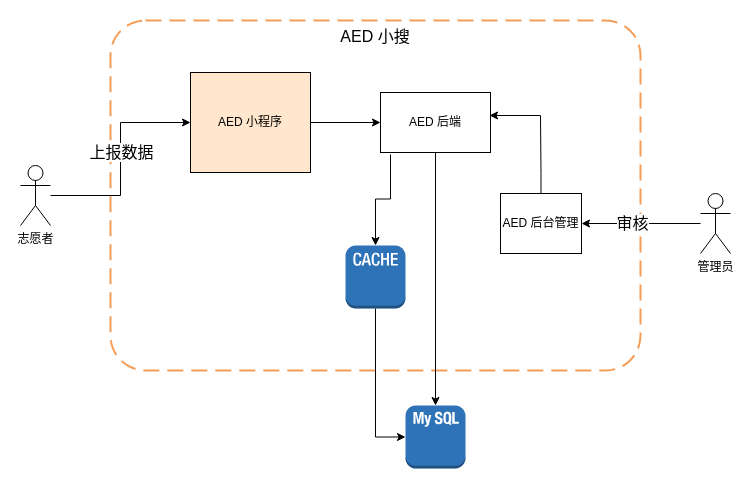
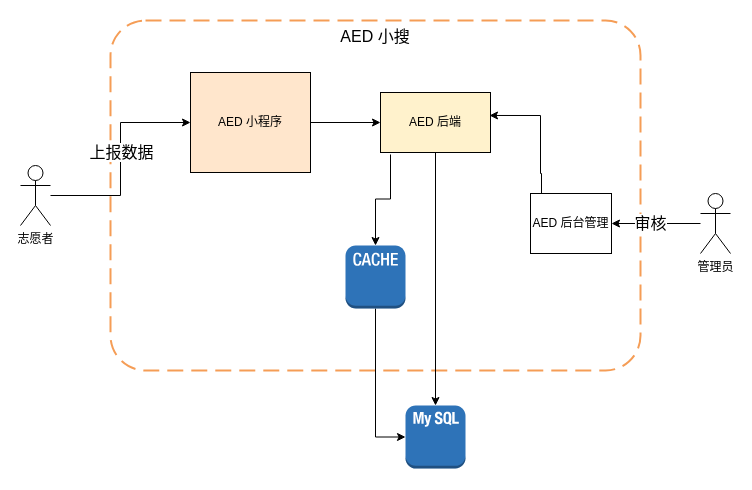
  <mxCell id="0" />
  <mxCell id="1" parent="0" />
  <mxCell id="2" value="AED 小搜" style="rounded=1;arcSize=10;dashed=1;strokeColor=#F59D56;fillColor=none;gradientColor=none;dashPattern=8 4;strokeWidth=2;verticalAlign=top;fontSize=16;" vertex="1" parent="1"><mxGeometry x="110" y="20" width="530" height="350" as="geometry" /></mxCell>
  <mxCell id="3" style="edgeStyle=orthogonalEdgeStyle;rounded=0;orthogonalLoop=1;jettySize=auto;html=1;entryX=0;entryY=0.5;entryDx=0;entryDy=0;fontSize=16;" edge="1" parent="1" source="4" target="18"><mxGeometry relative="1" as="geometry" /></mxCell>
  <mxCell id="4" value="AED 小程序" style="rounded=0;whiteSpace=wrap;html=1;fillColor=#ffe6cc;" vertex="1" parent="1"><mxGeometry x="190" y="72" width="120" height="100" as="geometry" /></mxCell>
  <mxCell id="5" style="edgeStyle=orthogonalEdgeStyle;rounded=0;orthogonalLoop=1;jettySize=auto;html=1;entryX=0.991;entryY=0.383;entryDx=0;entryDy=0;entryPerimeter=0;fontSize=16;" edge="1" parent="1" source="6" target="18"><mxGeometry relative="1" as="geometry"><Array as="points"><mxPoint x="541" y="173" /><mxPoint x="540" y="115" /></Array></mxGeometry></mxCell>
- <mxCell id="6" value="AED 后台管理" style="rounded=0;whiteSpace=wrap;html=1;" vertex="1" parent="1"><mxGeometry x="500" y="193" width="81" height="60" as="geometry" /></mxCell>
+ <mxCell id="6" value="AED 后台管理" style="rounded=0;whiteSpace=wrap;html=1;" vertex="1" parent="1"><mxGeometry x="530" y="193" width="81" height="60" as="geometry" /></mxCell>
  <mxCell id="7" style="edgeStyle=orthogonalEdgeStyle;rounded=0;orthogonalLoop=1;jettySize=auto;html=1;fontSize=16;" edge="1" parent="1" source="9" target="4"><mxGeometry relative="1" as="geometry" /></mxCell>
  <mxCell id="8" value="上报数据" style="edgeLabel;html=1;align=center;verticalAlign=middle;resizable=0;points=[];fontSize=16;" vertex="1" connectable="0" parent="7"><mxGeometry x="0.07" relative="1" as="geometry"><mxPoint as="offset" /></mxGeometry></mxCell>
  <mxCell id="9" value="志愿者" style="shape=umlActor;verticalLabelPosition=bottom;verticalAlign=top;html=1;outlineConnect=0;" vertex="1" parent="1"><mxGeometry x="20" y="165" width="30" height="60" as="geometry" /></mxCell>
  <mxCell id="10" value="" style="outlineConnect=0;dashed=0;verticalLabelPosition=bottom;verticalAlign=top;align=center;html=1;shape=mxgraph.aws3.mysql_db_instance_2;fillColor=#2E73B8;gradientColor=none;fontSize=16;" vertex="1" parent="1"><mxGeometry x="405" y="405" width="60" height="63" as="geometry" /></mxCell>
  <mxCell id="11" style="edgeStyle=orthogonalEdgeStyle;rounded=0;orthogonalLoop=1;jettySize=auto;html=1;fontSize=16;exitX=0.5;exitY=1;exitDx=0;exitDy=0;exitPerimeter=0;entryX=0;entryY=0.5;entryDx=0;entryDy=0;entryPerimeter=0;" edge="1" parent="1" source="12" target="10"><mxGeometry relative="1" as="geometry" /></mxCell>
  <mxCell id="12" value="" style="outlineConnect=0;dashed=0;verticalLabelPosition=bottom;verticalAlign=top;align=center;html=1;shape=mxgraph.aws3.cache_node;fillColor=#2E73B8;gradientColor=none;fontSize=16;" vertex="1" parent="1"><mxGeometry x="345" y="245" width="60" height="63" as="geometry" /></mxCell>
  <mxCell id="13" style="edgeStyle=orthogonalEdgeStyle;rounded=0;orthogonalLoop=1;jettySize=auto;html=1;entryX=1;entryY=0.5;entryDx=0;entryDy=0;fontSize=16;" edge="1" parent="1" source="15" target="6"><mxGeometry relative="1" as="geometry" /></mxCell>
  <mxCell id="14" value="审核" style="edgeLabel;html=1;align=center;verticalAlign=middle;resizable=0;points=[];fontSize=16;" vertex="1" connectable="0" parent="13"><mxGeometry x="0.157" y="-1" relative="1" as="geometry"><mxPoint as="offset" /></mxGeometry></mxCell>
  <mxCell id="15" value="管理员" style="shape=umlActor;verticalLabelPosition=bottom;verticalAlign=top;html=1;outlineConnect=0;" vertex="1" parent="1"><mxGeometry x="700" y="193" width="30" height="60" as="geometry" /></mxCell>
  <mxCell id="16" style="edgeStyle=orthogonalEdgeStyle;rounded=0;orthogonalLoop=1;jettySize=auto;html=1;exitX=0.091;exitY=1.033;exitDx=0;exitDy=0;fontSize=16;exitPerimeter=0;" edge="1" parent="1" source="18" target="12"><mxGeometry relative="1" as="geometry"><mxPoint x="409.5" y="152" as="sourcePoint" /><mxPoint x="406" y="205" as="targetPoint" /></mxGeometry></mxCell>
  <mxCell id="17" style="edgeStyle=orthogonalEdgeStyle;rounded=0;orthogonalLoop=1;jettySize=auto;html=1;exitX=0.5;exitY=1;exitDx=0;exitDy=0;fontSize=16;" edge="1" parent="1" source="18" target="10"><mxGeometry relative="1" as="geometry" /></mxCell>
- <mxCell id="18" value="AED 后端" style="rounded=0;whiteSpace=wrap;html=1;" vertex="1" parent="1"><mxGeometry x="380" y="92" width="110" height="60" as="geometry" /></mxCell>
+ <mxCell id="18" value="AED 后端" style="rounded=0;whiteSpace=wrap;html=1;fillColor=#fff2cc;" vertex="1" parent="1"><mxGeometry x="380" y="92" width="110" height="60" as="geometry" /></mxCell>
